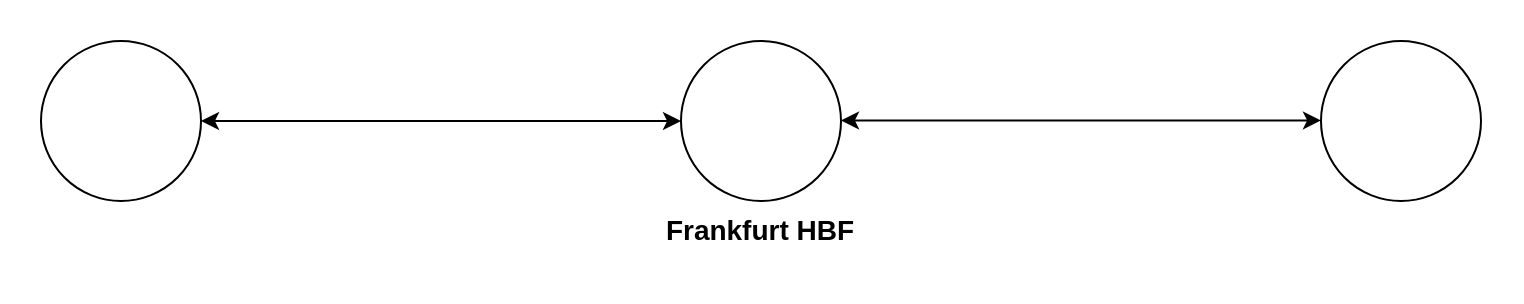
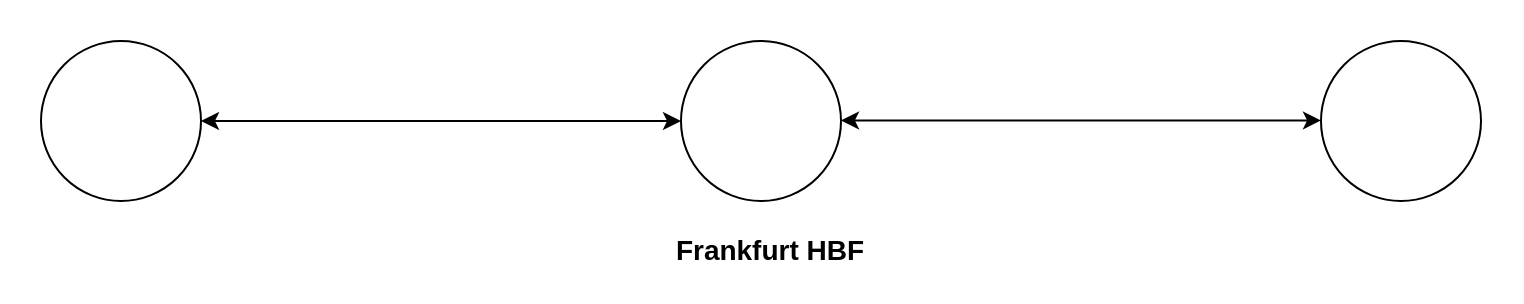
  <mxCell id="0" />
  <mxCell id="1" parent="0" />
  <mxCell id="2" value="" style="ellipse;whiteSpace=wrap;html=1;aspect=fixed;" vertex="1" parent="1"><mxGeometry x="20" y="20" width="80" height="80" as="geometry" /></mxCell>
  <mxCell id="3" value="" style="ellipse;whiteSpace=wrap;html=1;aspect=fixed;" vertex="1" parent="1"><mxGeometry x="340" y="20" width="80" height="80" as="geometry" /></mxCell>
  <mxCell id="4" value="" style="ellipse;whiteSpace=wrap;html=1;aspect=fixed;" vertex="1" parent="1"><mxGeometry x="660" y="20" width="80" height="80" as="geometry" /></mxCell>
- <mxCell id="5" value="Frankfurt HBF" style="text;html=1;strokeColor=none;fillColor=none;align=center;verticalAlign=middle;whiteSpace=wrap;rounded=0;fontSize=14;fontStyle=1" vertex="1" parent="1"><mxGeometry x="300" y="100" width="160" height="30" as="geometry" /></mxCell>
+ <mxCell id="5" value="Frankfurt HBF" style="text;html=1;strokeColor=none;fillColor=none;align=center;verticalAlign=middle;whiteSpace=wrap;rounded=0;fontSize=14;fontStyle=1" vertex="1" parent="1"><mxGeometry x="305" y="110" width="160" height="30" as="geometry" /></mxCell>
  <mxCell id="6" value="" style="endArrow=classic;startArrow=classic;html=1;rounded=0;exitX=1;exitY=0.5;exitDx=0;exitDy=0;entryX=0;entryY=0.5;entryDx=0;entryDy=0;" edge="1" parent="1" source="2" target="3"><mxGeometry width="50" height="50" relative="1" as="geometry"><mxPoint x="160" y="60" as="sourcePoint" /><mxPoint x="210" y="10" as="targetPoint" /></mxGeometry></mxCell>
  <mxCell id="7" value="" style="endArrow=classic;startArrow=classic;html=1;rounded=0;exitX=1;exitY=0.5;exitDx=0;exitDy=0;entryX=0;entryY=0.5;entryDx=0;entryDy=0;" edge="1" parent="1"><mxGeometry width="50" height="50" relative="1" as="geometry"><mxPoint x="420" y="59.71" as="sourcePoint" /><mxPoint x="660" y="59.71" as="targetPoint" /></mxGeometry></mxCell>
